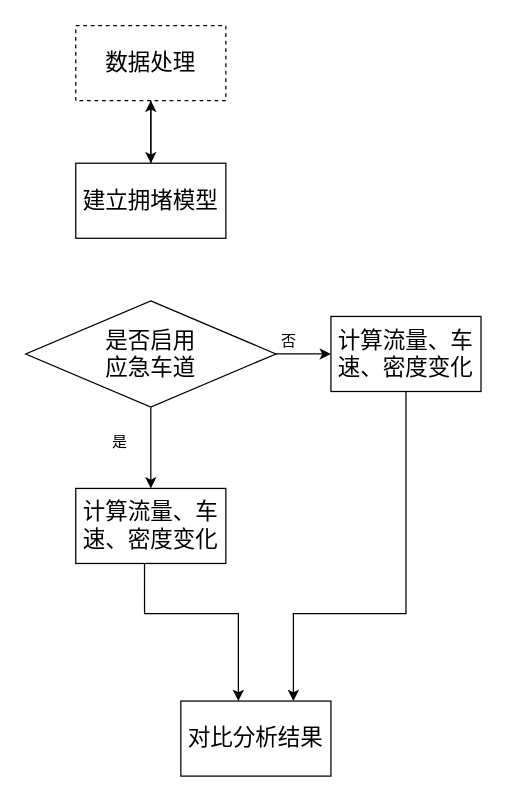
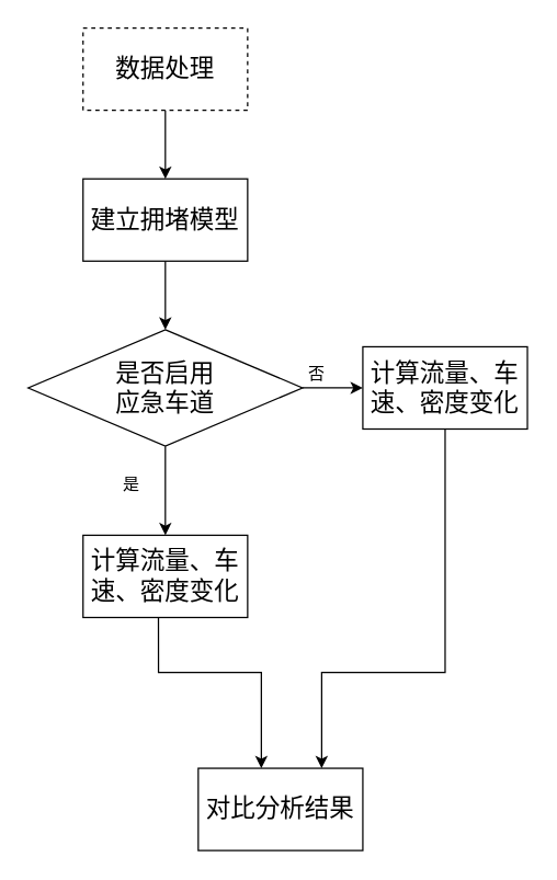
  <mxCell id="0" />
  <mxCell id="1" parent="0" />
  <mxCell id="2" value="&lt;font style=&quot;font-size: 18px;&quot;&gt;数据处理&lt;/font&gt;" style="rounded=0;whiteSpace=wrap;html=1;dashed=1;" vertex="1" parent="1"><mxGeometry x="60" y="20" width="120" height="60" as="geometry" /></mxCell>
  <mxCell id="3" value="" style="endArrow=classic;html=1;rounded=0;exitX=0.5;exitY=1;exitDx=0;exitDy=0;" edge="1" parent="1" source="2"><mxGeometry width="50" height="50" relative="1" as="geometry"><mxPoint x="240" y="270" as="sourcePoint" /><mxPoint x="120" y="130" as="targetPoint" /></mxGeometry></mxCell>
- <mxCell id="4" value="" style="edgeStyle=orthogonalEdgeStyle;rounded=0;orthogonalLoop=1;jettySize=auto;html=1;" edge="1" parent="1" source="5" target="2"><mxGeometry relative="1" as="geometry" /></mxCell>
+ <mxCell id="4" value="" style="edgeStyle=orthogonalEdgeStyle;rounded=0;orthogonalLoop=1;jettySize=auto;html=1;" edge="1" parent="1" source="5" target="8"><mxGeometry relative="1" as="geometry" /></mxCell>
  <mxCell id="5" value="&lt;font style=&quot;font-size: 18px;&quot;&gt;建立拥堵模型&lt;/font&gt;" style="rounded=0;whiteSpace=wrap;html=1;" vertex="1" parent="1"><mxGeometry x="60" y="130" width="120" height="60" as="geometry" /></mxCell>
  <mxCell id="6" value="" style="edgeStyle=orthogonalEdgeStyle;rounded=0;orthogonalLoop=1;jettySize=auto;html=1;" edge="1" parent="1" source="8" target="10"><mxGeometry relative="1" as="geometry" /></mxCell>
  <mxCell id="7" value="" style="edgeStyle=orthogonalEdgeStyle;rounded=0;orthogonalLoop=1;jettySize=auto;html=1;" edge="1" parent="1" source="8" target="11"><mxGeometry relative="1" as="geometry" /></mxCell>
  <mxCell id="8" value="&lt;font style=&quot;font-size: 18px;&quot;&gt;是否启用&lt;/font&gt;&lt;div&gt;&lt;font style=&quot;font-size: 18px;&quot;&gt;应急&lt;/font&gt;&lt;span style=&quot;font-size: 18px; background-color: initial;&quot;&gt;车道&lt;/span&gt;&lt;/div&gt;" style="rhombus;whiteSpace=wrap;html=1;" vertex="1" parent="1"><mxGeometry x="20" y="240" width="200" height="85" as="geometry" /></mxCell>
  <mxCell id="9" style="edgeStyle=orthogonalEdgeStyle;rounded=0;orthogonalLoop=1;jettySize=auto;html=1;entryX=0.75;entryY=0;entryDx=0;entryDy=0;" edge="1" parent="1" source="10" target="12"><mxGeometry relative="1" as="geometry"><Array as="points"><mxPoint x="324" y="490" /><mxPoint x="234" y="490" /></Array></mxGeometry></mxCell>
  <mxCell id="10" value="&lt;font style=&quot;font-size: 18px;&quot;&gt;计算流量、车速、密度变化&lt;/font&gt;" style="whiteSpace=wrap;html=1;" vertex="1" parent="1"><mxGeometry x="264" y="252.5" width="120" height="60" as="geometry" /></mxCell>
  <mxCell id="11" value="&lt;span style=&quot;font-size: 18px;&quot;&gt;计算流量、车速、密度变化&lt;/span&gt;" style="whiteSpace=wrap;html=1;" vertex="1" parent="1"><mxGeometry x="60" y="390" width="120" height="60" as="geometry" /></mxCell>
  <mxCell id="12" value="&lt;font style=&quot;font-size: 18px;&quot;&gt;对比分析结果&lt;/font&gt;" style="rounded=0;whiteSpace=wrap;html=1;" vertex="1" parent="1"><mxGeometry x="144" y="560" width="120" height="60" as="geometry" /></mxCell>
  <mxCell id="13" style="edgeStyle=orthogonalEdgeStyle;rounded=0;orthogonalLoop=1;jettySize=auto;html=1;" edge="1" parent="1"><mxGeometry relative="1" as="geometry"><mxPoint x="114.96" y="450" as="sourcePoint" /><mxPoint x="190" y="560" as="targetPoint" /><Array as="points"><mxPoint x="115" y="490" /><mxPoint x="190" y="490" /></Array></mxGeometry></mxCell>
  <mxCell id="14" value="否" style="text;html=1;align=center;verticalAlign=middle;resizable=0;points=[];autosize=1;strokeColor=none;fillColor=none;" vertex="1" parent="1"><mxGeometry x="210" y="258" width="40" height="30" as="geometry" /></mxCell>
  <mxCell id="15" value="是" style="text;html=1;align=center;verticalAlign=middle;resizable=0;points=[];autosize=1;strokeColor=none;fillColor=none;" vertex="1" parent="1"><mxGeometry x="75" y="338" width="40" height="30" as="geometry" /></mxCell>
